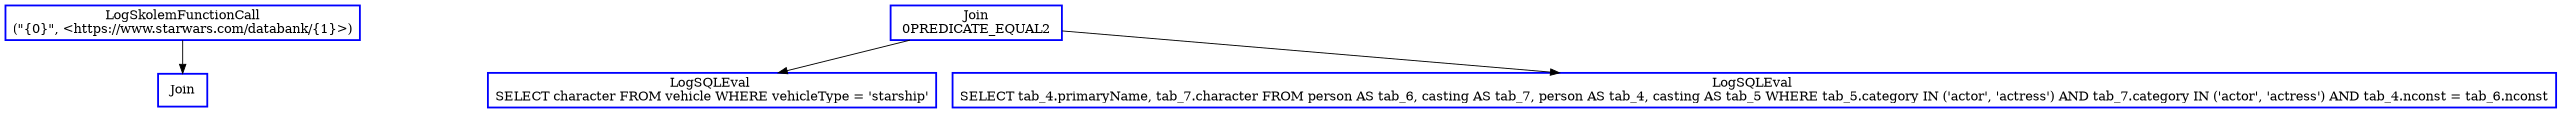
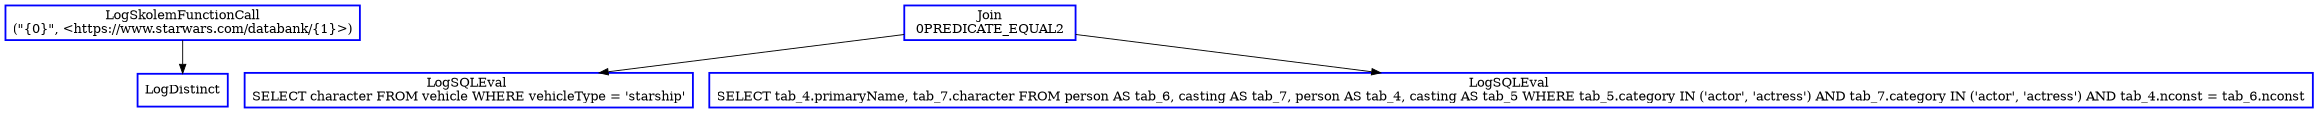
  digraph {
    node [color=blue fontcolor=black shape=rectangle style=bold]
    n1 [label="LogSkolemFunctionCall\n(\"{0}\", <https://www.starwars.com/databank/{1}>)"]
-   n2 [label=Join]
+   n2 [label=LogDistinct]
    n3 [label="Join\n 0PREDICATE_EQUAL2 "]
    n4 [label="LogSQLEval \nSELECT character FROM vehicle WHERE vehicleType = 'starship'"]
    n5 [label="LogSQLEval \nSELECT tab_4.primaryName, tab_7.character FROM person AS tab_6, casting AS tab_7, person AS tab_4, casting AS tab_5 WHERE tab_5.category IN ('actor', 'actress') AND tab_7.category IN ('actor', 'actress') AND tab_4.nconst = tab_6.nconst"]
    n1 -> n2
    n3 -> n4
    n3 -> n5
  }
